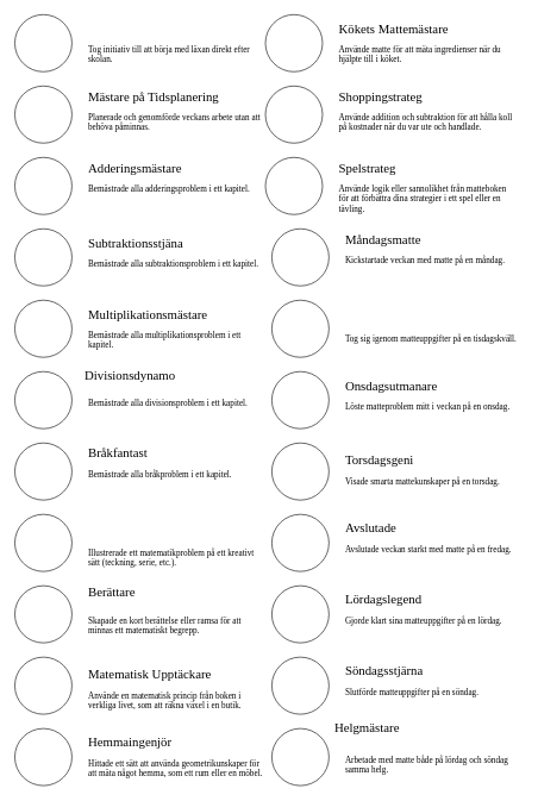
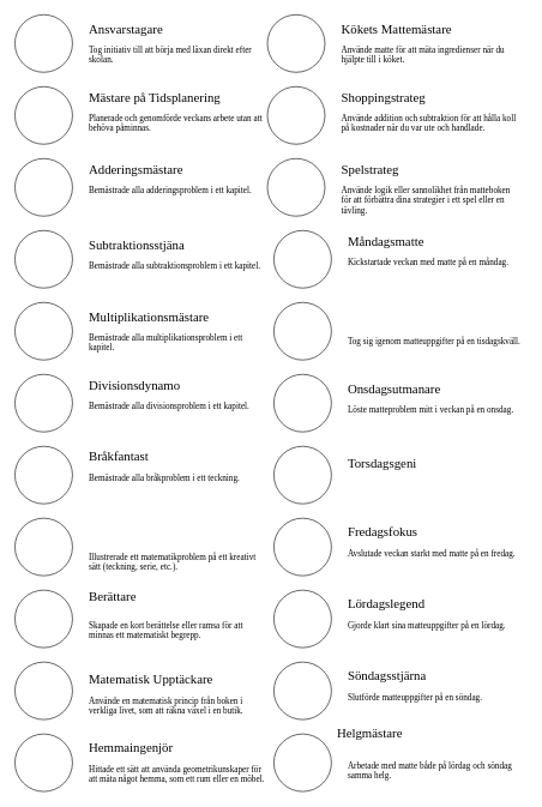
  <mxCell id="0" />
  <mxCell id="1" parent="0" />
  <mxCell id="2" value="" style="ellipse;whiteSpace=wrap;html=1;aspect=fixed;" parent="1" vertex="1"><mxGeometry x="371" y="20" width="80" height="80" as="geometry" /></mxCell>
  <mxCell id="3" value="Kökets Mattemästare" style="text;html=1;align=left;verticalAlign=middle;whiteSpace=wrap;rounded=0;fontFamily=Comic Sans MS;fontSize=18;" parent="1" vertex="1"><mxGeometry x="472" y="25" width="230" height="30" as="geometry" /></mxCell>
  <mxCell id="4" value="Använde matte för att mäta ingredienser när du hjälpte till i köket." style="text;whiteSpace=wrap;html=1;fontFamily=Comic Sans MS;" parent="1" vertex="1"><mxGeometry x="472" y="55" width="250" height="40" as="geometry" /></mxCell>
  <mxCell id="5" value="" style="ellipse;whiteSpace=wrap;html=1;aspect=fixed;" parent="1" vertex="1"><mxGeometry x="371" y="120" width="80" height="80" as="geometry" /></mxCell>
  <mxCell id="6" value="Shoppingstrateg" style="text;html=1;align=left;verticalAlign=middle;whiteSpace=wrap;rounded=0;fontFamily=Comic Sans MS;fontSize=18;" parent="1" vertex="1"><mxGeometry x="472" y="120" width="230" height="30" as="geometry" /></mxCell>
  <mxCell id="7" value="Använde addition och subtraktion för att hålla koll på kostnader när du var ute och handlade." style="text;whiteSpace=wrap;html=1;fontFamily=Comic Sans MS;" parent="1" vertex="1"><mxGeometry x="472" y="150" width="250" height="40" as="geometry" /></mxCell>
  <mxCell id="8" value="" style="ellipse;whiteSpace=wrap;html=1;aspect=fixed;" parent="1" vertex="1"><mxGeometry x="371" y="220" width="80" height="80" as="geometry" /></mxCell>
  <mxCell id="9" value="Spelstrateg" style="text;html=1;align=left;verticalAlign=middle;whiteSpace=wrap;rounded=0;fontFamily=Comic Sans MS;fontSize=18;" parent="1" vertex="1"><mxGeometry x="472" y="220" width="230" height="30" as="geometry" /></mxCell>
  <mxCell id="10" value="Använde logik eller sannolikhet från matteboken för att förbättra dina strategier i ett spel eller en tävling." style="text;whiteSpace=wrap;html=1;fontFamily=Comic Sans MS;" parent="1" vertex="1"><mxGeometry x="472" y="250" width="250" height="40" as="geometry" /></mxCell>
  <mxCell id="11" value="" style="ellipse;whiteSpace=wrap;html=1;aspect=fixed;" parent="1" vertex="1"><mxGeometry x="380" y="820" width="80" height="80" as="geometry" /></mxCell>
  <mxCell id="12" value="Lördagslegend" style="text;html=1;align=left;verticalAlign=middle;whiteSpace=wrap;rounded=0;fontFamily=Comic Sans MS;fontSize=18;" parent="1" vertex="1"><mxGeometry x="481" y="825" width="230" height="30" as="geometry" /></mxCell>
  <mxCell id="13" value="Gjorde klart sina matteuppgifter på en lördag." style="text;whiteSpace=wrap;html=1;fontFamily=Comic Sans MS;" parent="1" vertex="1"><mxGeometry x="481" y="855" width="250" height="40" as="geometry" /></mxCell>
  <mxCell id="14" value="" style="ellipse;whiteSpace=wrap;html=1;aspect=fixed;" parent="1" vertex="1"><mxGeometry x="380" y="920" width="80" height="80" as="geometry" /></mxCell>
  <mxCell id="15" value="Söndagsstjärna" style="text;html=1;align=left;verticalAlign=middle;whiteSpace=wrap;rounded=0;fontFamily=Comic Sans MS;fontSize=18;" parent="1" vertex="1"><mxGeometry x="481" y="925" width="230" height="30" as="geometry" /></mxCell>
  <mxCell id="16" value="Slutförde matteuppgifter på en söndag." style="text;whiteSpace=wrap;html=1;fontFamily=Comic Sans MS;" parent="1" vertex="1"><mxGeometry x="481" y="955" width="250" height="40" as="geometry" /></mxCell>
  <mxCell id="17" value="" style="ellipse;whiteSpace=wrap;html=1;aspect=fixed;" parent="1" vertex="1"><mxGeometry x="380" y="1020" width="80" height="80" as="geometry" /></mxCell>
  <mxCell id="18" value="Helgmästare" style="text;html=1;align=left;verticalAlign=middle;whiteSpace=wrap;rounded=0;fontFamily=Comic Sans MS;fontSize=18;" parent="1" vertex="1"><mxGeometry x="466" y="1005" width="230" height="30" as="geometry" /></mxCell>
  <mxCell id="19" value="Arbetade med matte både på lördag och söndag samma helg." style="text;whiteSpace=wrap;html=1;fontFamily=Comic Sans MS;" parent="1" vertex="1"><mxGeometry x="481" y="1050" width="250" height="40" as="geometry" /></mxCell>
  <mxCell id="20" value="" style="ellipse;whiteSpace=wrap;html=1;aspect=fixed;" parent="1" vertex="1"><mxGeometry x="380" y="320" width="80" height="80" as="geometry" /></mxCell>
  <mxCell id="21" value="Måndagsmatte" style="text;html=1;align=left;verticalAlign=middle;whiteSpace=wrap;rounded=0;fontFamily=Comic Sans MS;fontSize=18;" parent="1" vertex="1"><mxGeometry x="481" y="320" width="230" height="30" as="geometry" /></mxCell>
  <mxCell id="22" value="Kickstartade veckan med matte på en måndag." style="text;whiteSpace=wrap;html=1;fontFamily=Comic Sans MS;" parent="1" vertex="1"><mxGeometry x="481" y="350" width="250" height="40" as="geometry" /></mxCell>
  <mxCell id="23" value="" style="ellipse;whiteSpace=wrap;html=1;aspect=fixed;" parent="1" vertex="1"><mxGeometry x="380" y="420" width="80" height="80" as="geometry" /></mxCell>
  <mxCell id="24" value="Tog sig igenom matteuppgifter på en tisdagskväll." style="text;whiteSpace=wrap;html=1;fontFamily=Comic Sans MS;" parent="1" vertex="1"><mxGeometry x="481" y="460" width="250" height="40" as="geometry" /></mxCell>
  <mxCell id="25" value="" style="ellipse;whiteSpace=wrap;html=1;aspect=fixed;" parent="1" vertex="1"><mxGeometry x="380" y="520" width="80" height="80" as="geometry" /></mxCell>
  <mxCell id="26" value="Onsdagsutmanare" style="text;html=1;align=left;verticalAlign=middle;whiteSpace=wrap;rounded=0;fontFamily=Comic Sans MS;fontSize=18;" parent="1" vertex="1"><mxGeometry x="481" y="525" width="230" height="30" as="geometry" /></mxCell>
  <mxCell id="27" value="Löste matteproblem mitt i veckan på en onsdag." style="text;whiteSpace=wrap;html=1;fontFamily=Comic Sans MS;" parent="1" vertex="1"><mxGeometry x="481" y="555" width="250" height="40" as="geometry" /></mxCell>
  <mxCell id="28" value="" style="ellipse;whiteSpace=wrap;html=1;aspect=fixed;" parent="1" vertex="1"><mxGeometry x="380" y="620" width="80" height="80" as="geometry" /></mxCell>
  <mxCell id="29" value="Torsdagsgeni" style="text;html=1;align=left;verticalAlign=middle;whiteSpace=wrap;rounded=0;fontFamily=Comic Sans MS;fontSize=18;" parent="1" vertex="1"><mxGeometry x="481" y="630" width="230" height="30" as="geometry" /></mxCell>
- <mxCell id="30" value="Visade smarta mattekunskaper på en torsdag." style="text;whiteSpace=wrap;html=1;fontFamily=Comic Sans MS;" parent="1" vertex="1"><mxGeometry x="481" y="660" width="250" height="40" as="geometry" /></mxCell>
  <mxCell id="31" value="" style="ellipse;whiteSpace=wrap;html=1;aspect=fixed;" parent="1" vertex="1"><mxGeometry x="380" y="720" width="80" height="80" as="geometry" /></mxCell>
- <mxCell id="32" value="Avslutade" style="text;html=1;align=left;verticalAlign=middle;whiteSpace=wrap;rounded=0;fontFamily=Comic Sans MS;fontSize=18;" parent="1" vertex="1"><mxGeometry x="481" y="725" width="230" height="30" as="geometry" /></mxCell>
+ <mxCell id="32" value="Fredagsfokus" style="text;html=1;align=left;verticalAlign=middle;whiteSpace=wrap;rounded=0;fontFamily=Comic Sans MS;fontSize=18;" parent="1" vertex="1"><mxGeometry x="481" y="725" width="230" height="30" as="geometry" /></mxCell>
  <mxCell id="33" value="Avslutade veckan starkt med matte på en fredag." style="text;whiteSpace=wrap;html=1;fontFamily=Comic Sans MS;" parent="1" vertex="1"><mxGeometry x="481" y="755" width="250" height="40" as="geometry" /></mxCell>
  <mxCell id="34" value="" style="ellipse;whiteSpace=wrap;html=1;aspect=fixed;" vertex="1" parent="1"><mxGeometry x="20" y="20" width="80" height="80" as="geometry" /></mxCell>
+ <mxCell id="35" value="Ansvarstagare" style="text;html=1;align=left;verticalAlign=middle;whiteSpace=wrap;rounded=0;fontFamily=Comic Sans MS;fontSize=18;" vertex="1" parent="1"><mxGeometry x="121" y="25" width="230" height="30" as="geometry" /></mxCell>
  <mxCell id="36" value="Tog initiativ till att börja med läxan direkt efter skolan." style="text;whiteSpace=wrap;html=1;fontFamily=Comic Sans MS;" vertex="1" parent="1"><mxGeometry x="121" y="55" width="250" height="40" as="geometry" /></mxCell>
  <mxCell id="37" value="" style="ellipse;whiteSpace=wrap;html=1;aspect=fixed;" vertex="1" parent="1"><mxGeometry x="20" y="120" width="80" height="80" as="geometry" /></mxCell>
  <mxCell id="38" value="Mästare på Tidsplanering" style="text;html=1;align=left;verticalAlign=middle;whiteSpace=wrap;rounded=0;fontFamily=Comic Sans MS;fontSize=18;" vertex="1" parent="1"><mxGeometry x="121" y="120" width="230" height="30" as="geometry" /></mxCell>
  <mxCell id="39" value="Planerade och genomförde veckans arbete utan att behöva påminnas." style="text;whiteSpace=wrap;html=1;fontFamily=Comic Sans MS;" vertex="1" parent="1"><mxGeometry x="121" y="150" width="250" height="40" as="geometry" /></mxCell>
  <mxCell id="40" value="" style="ellipse;whiteSpace=wrap;html=1;aspect=fixed;" vertex="1" parent="1"><mxGeometry x="20" y="220" width="80" height="80" as="geometry" /></mxCell>
  <mxCell id="41" value="Adderingsmästare" style="text;html=1;align=left;verticalAlign=middle;whiteSpace=wrap;rounded=0;fontFamily=Comic Sans MS;fontSize=18;" vertex="1" parent="1"><mxGeometry x="121" y="220" width="230" height="30" as="geometry" /></mxCell>
  <mxCell id="42" value="Bemästrade alla adderingsproblem i ett kapitel." style="text;whiteSpace=wrap;html=1;fontFamily=Comic Sans MS;" vertex="1" parent="1"><mxGeometry x="121" y="250" width="250" height="40" as="geometry" /></mxCell>
  <mxCell id="43" value="" style="ellipse;whiteSpace=wrap;html=1;aspect=fixed;" vertex="1" parent="1"><mxGeometry x="20" y="320" width="80" height="80" as="geometry" /></mxCell>
  <mxCell id="44" value="Subtraktionsstjäna" style="text;html=1;align=left;verticalAlign=middle;whiteSpace=wrap;rounded=0;fontFamily=Comic Sans MS;fontSize=18;" vertex="1" parent="1"><mxGeometry x="121" y="325" width="230" height="30" as="geometry" /></mxCell>
  <mxCell id="45" value="Bemästrade alla subtraktionsproblem i ett kapitel." style="text;whiteSpace=wrap;html=1;fontFamily=Comic Sans MS;" vertex="1" parent="1"><mxGeometry x="121" y="355" width="250" height="40" as="geometry" /></mxCell>
  <mxCell id="46" value="" style="ellipse;whiteSpace=wrap;html=1;aspect=fixed;" vertex="1" parent="1"><mxGeometry x="20" y="420" width="80" height="80" as="geometry" /></mxCell>
  <mxCell id="47" value="Multiplikationsmästare" style="text;html=1;align=left;verticalAlign=middle;whiteSpace=wrap;rounded=0;fontFamily=Comic Sans MS;fontSize=18;" vertex="1" parent="1"><mxGeometry x="121" y="425" width="230" height="30" as="geometry" /></mxCell>
  <mxCell id="48" value="Bemästrade alla multiplikationsproblem i ett kapitel." style="text;whiteSpace=wrap;html=1;fontFamily=Comic Sans MS;" vertex="1" parent="1"><mxGeometry x="121" y="455" width="250" height="40" as="geometry" /></mxCell>
  <mxCell id="49" value="" style="ellipse;whiteSpace=wrap;html=1;aspect=fixed;" vertex="1" parent="1"><mxGeometry x="20" y="520" width="80" height="80" as="geometry" /></mxCell>
- <mxCell id="50" value="Divisionsdynamo" style="text;html=1;align=left;verticalAlign=middle;whiteSpace=wrap;rounded=0;fontFamily=Comic Sans MS;fontSize=18;" vertex="1" parent="1"><mxGeometry x="116" y="510" width="230" height="30" as="geometry" /></mxCell>
+ <mxCell id="50" value="Divisionsdynamo" style="text;html=1;align=left;verticalAlign=middle;whiteSpace=wrap;rounded=0;fontFamily=Comic Sans MS;fontSize=18;" vertex="1" parent="1"><mxGeometry x="121" y="520" width="230" height="30" as="geometry" /></mxCell>
  <mxCell id="51" value="Bemästrade alla divisionsproblem i ett kapitel." style="text;whiteSpace=wrap;html=1;fontFamily=Comic Sans MS;" vertex="1" parent="1"><mxGeometry x="121" y="550" width="250" height="40" as="geometry" /></mxCell>
  <mxCell id="52" value="" style="ellipse;whiteSpace=wrap;html=1;aspect=fixed;" vertex="1" parent="1"><mxGeometry x="20" y="620" width="80" height="80" as="geometry" /></mxCell>
  <mxCell id="53" value="Bråkfantast" style="text;html=1;align=left;verticalAlign=middle;whiteSpace=wrap;rounded=0;fontFamily=Comic Sans MS;fontSize=18;" vertex="1" parent="1"><mxGeometry x="121" y="620" width="230" height="30" as="geometry" /></mxCell>
- <mxCell id="54" value="Bemästrade alla bråkproblem i ett kapitel." style="text;whiteSpace=wrap;html=1;fontFamily=Comic Sans MS;" vertex="1" parent="1"><mxGeometry x="121" y="650" width="250" height="40" as="geometry" /></mxCell>
+ <mxCell id="54" value="Bemästrade alla bråkproblem i ett teckning." style="text;whiteSpace=wrap;html=1;fontFamily=Comic Sans MS;" vertex="1" parent="1"><mxGeometry x="121" y="650" width="250" height="40" as="geometry" /></mxCell>
  <mxCell id="55" value="" style="ellipse;whiteSpace=wrap;html=1;aspect=fixed;" vertex="1" parent="1"><mxGeometry x="20" y="720" width="80" height="80" as="geometry" /></mxCell>
  <mxCell id="56" value="Illustrerade ett matematikproblem på ett kreativt sätt (teckning, serie, etc.)." style="text;whiteSpace=wrap;html=1;fontFamily=Comic Sans MS;" vertex="1" parent="1"><mxGeometry x="121" y="760" width="250" height="40" as="geometry" /></mxCell>
  <mxCell id="57" value="" style="ellipse;whiteSpace=wrap;html=1;aspect=fixed;" vertex="1" parent="1"><mxGeometry x="20" y="820" width="80" height="80" as="geometry" /></mxCell>
  <mxCell id="58" value="Berättare" style="text;html=1;align=left;verticalAlign=middle;whiteSpace=wrap;rounded=0;fontFamily=Comic Sans MS;fontSize=18;" vertex="1" parent="1"><mxGeometry x="121" y="815" width="230" height="30" as="geometry" /></mxCell>
  <mxCell id="59" value="Skapade en kort berättelse eller ramsa för att minnas ett matematiskt begrepp." style="text;whiteSpace=wrap;html=1;fontFamily=Comic Sans MS;" vertex="1" parent="1"><mxGeometry x="121" y="855" width="250" height="40" as="geometry" /></mxCell>
  <mxCell id="60" value="" style="ellipse;whiteSpace=wrap;html=1;aspect=fixed;" vertex="1" parent="1"><mxGeometry x="20" y="920" width="80" height="80" as="geometry" /></mxCell>
  <mxCell id="61" value="Matematisk Upptäckare" style="text;html=1;align=left;verticalAlign=middle;whiteSpace=wrap;rounded=0;fontFamily=Comic Sans MS;fontSize=18;" vertex="1" parent="1"><mxGeometry x="121" y="930" width="230" height="30" as="geometry" /></mxCell>
  <mxCell id="62" value="Använde en matematisk princip från boken i verkliga livet, som att räkna växel i en butik." style="text;whiteSpace=wrap;html=1;fontFamily=Comic Sans MS;" vertex="1" parent="1"><mxGeometry x="121" y="960" width="250" height="40" as="geometry" /></mxCell>
  <mxCell id="63" value="" style="ellipse;whiteSpace=wrap;html=1;aspect=fixed;" vertex="1" parent="1"><mxGeometry x="20" y="1020" width="80" height="80" as="geometry" /></mxCell>
  <mxCell id="64" value="Hemmaingenjör" style="text;html=1;align=left;verticalAlign=middle;whiteSpace=wrap;rounded=0;fontFamily=Comic Sans MS;fontSize=18;" vertex="1" parent="1"><mxGeometry x="121" y="1025" width="230" height="30" as="geometry" /></mxCell>
  <mxCell id="65" value="Hittade ett sätt att använda geometrikunskaper för att mäta något hemma, som ett rum eller en möbel." style="text;whiteSpace=wrap;html=1;fontFamily=Comic Sans MS;" vertex="1" parent="1"><mxGeometry x="121" y="1055" width="250" height="40" as="geometry" /></mxCell>
